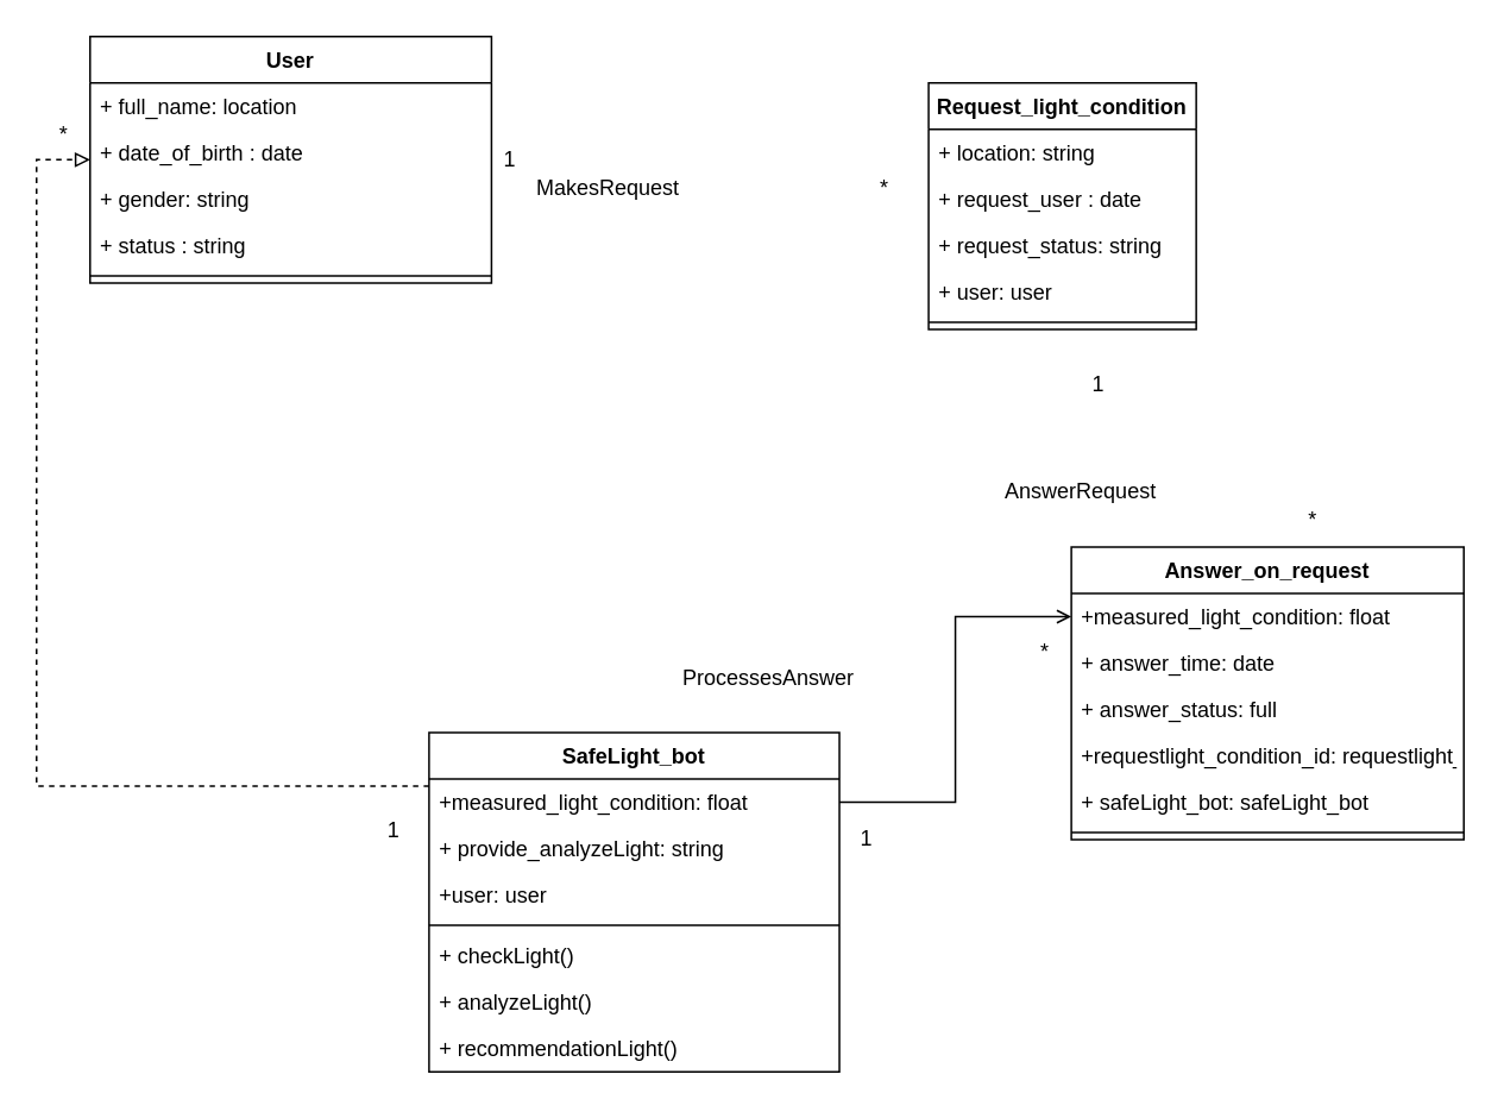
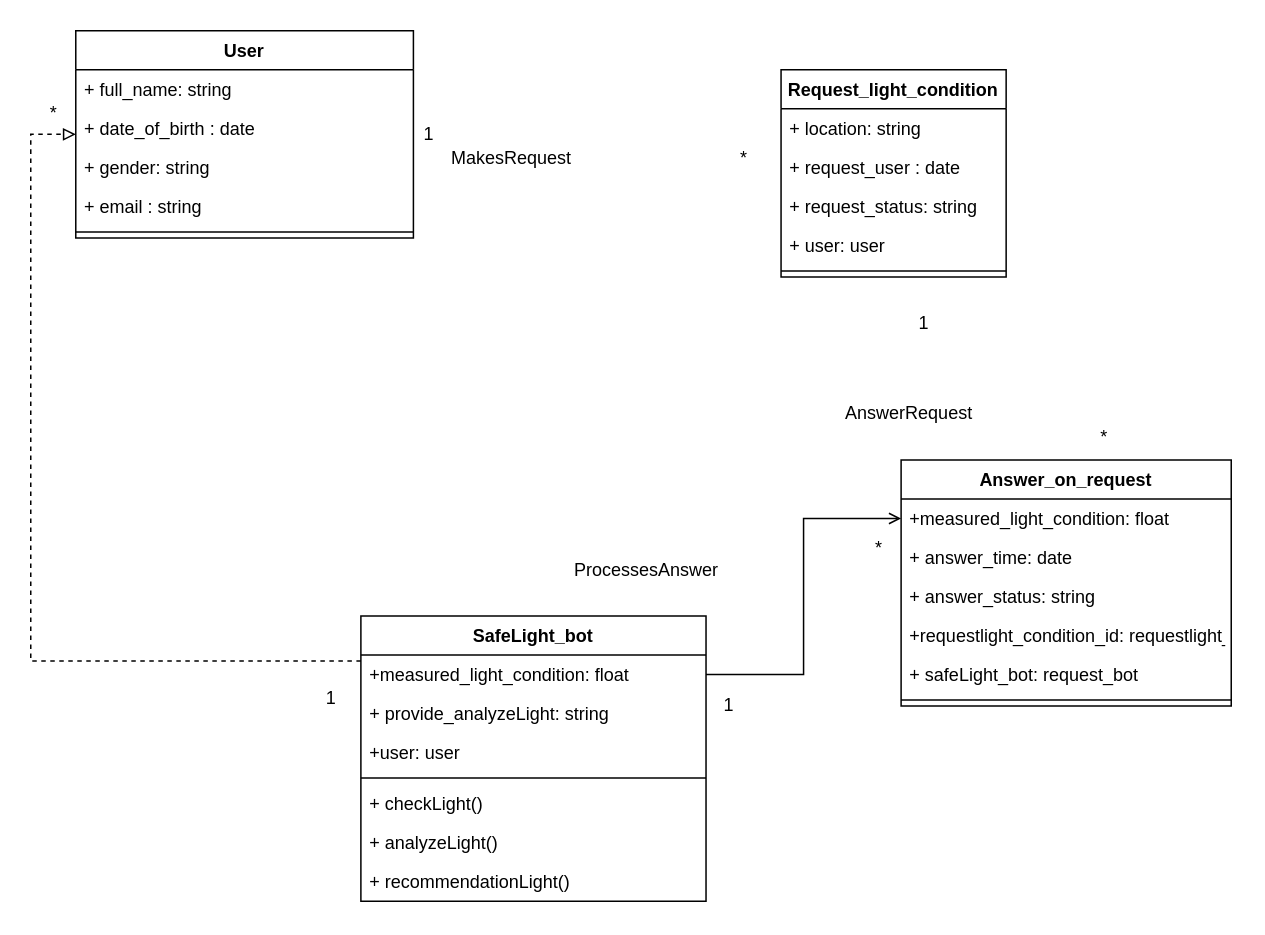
  <mxCell id="0" />
  <mxCell id="1" parent="0" />
  <mxCell id="2" value="User" style="swimlane;fontStyle=1;align=center;verticalAlign=top;childLayout=stackLayout;horizontal=1;startSize=26;horizontalStack=0;resizeParent=1;resizeParentMax=0;resizeLast=0;collapsible=1;marginBottom=0;" vertex="1" parent="1"><mxGeometry x="50.001" y="20.002" width="225" height="138" as="geometry" /></mxCell>
- <mxCell id="3" value="+ full_name: location" style="text;strokeColor=none;fillColor=none;align=left;verticalAlign=top;spacingLeft=4;spacingRight=4;overflow=hidden;rotatable=0;points=[[0,0.5],[1,0.5]];portConstraint=eastwest;" vertex="1" parent="2"><mxGeometry y="26" width="225" height="26" as="geometry" /></mxCell>
+ <mxCell id="3" value="+ full_name: string" style="text;strokeColor=none;fillColor=none;align=left;verticalAlign=top;spacingLeft=4;spacingRight=4;overflow=hidden;rotatable=0;points=[[0,0.5],[1,0.5]];portConstraint=eastwest;" vertex="1" parent="2"><mxGeometry y="26" width="225" height="26" as="geometry" /></mxCell>
  <mxCell id="4" value="+ date_of_birth : date" style="text;strokeColor=none;fillColor=none;align=left;verticalAlign=top;spacingLeft=4;spacingRight=4;overflow=hidden;rotatable=0;points=[[0,0.5],[1,0.5]];portConstraint=eastwest;" vertex="1" parent="2"><mxGeometry y="52" width="225" height="26" as="geometry" /></mxCell>
  <mxCell id="5" value="+ gender: string" style="text;strokeColor=none;fillColor=none;align=left;verticalAlign=top;spacingLeft=4;spacingRight=4;overflow=hidden;rotatable=0;points=[[0,0.5],[1,0.5]];portConstraint=eastwest;" vertex="1" parent="2"><mxGeometry y="78" width="225" height="26" as="geometry" /></mxCell>
- <mxCell id="6" value="+ status : string" style="text;strokeColor=none;fillColor=none;align=left;verticalAlign=top;spacingLeft=4;spacingRight=4;overflow=hidden;rotatable=0;points=[[0,0.5],[1,0.5]];portConstraint=eastwest;" vertex="1" parent="2"><mxGeometry y="104" width="225" height="26" as="geometry" /></mxCell>
+ <mxCell id="6" value="+ email : string" style="text;strokeColor=none;fillColor=none;align=left;verticalAlign=top;spacingLeft=4;spacingRight=4;overflow=hidden;rotatable=0;points=[[0,0.5],[1,0.5]];portConstraint=eastwest;" vertex="1" parent="2"><mxGeometry y="104" width="225" height="26" as="geometry" /></mxCell>
  <mxCell id="7" value="" style="line;strokeWidth=1;fillColor=none;align=left;verticalAlign=middle;spacingTop=-1;spacingLeft=3;spacingRight=3;rotatable=0;labelPosition=right;points=[];portConstraint=eastwest;strokeColor=inherit;" vertex="1" parent="2"><mxGeometry y="130" width="225" height="8" as="geometry" /></mxCell>
  <mxCell id="8" value="Request_light_condition" style="swimlane;fontStyle=1;align=center;verticalAlign=top;childLayout=stackLayout;horizontal=1;startSize=26;horizontalStack=0;resizeParent=1;resizeParentMax=0;resizeLast=0;collapsible=1;marginBottom=0;" vertex="1" parent="1"><mxGeometry x="520.001" y="46.002" width="150" height="138" as="geometry" /></mxCell>
  <mxCell id="9" value="+ location: string" style="text;strokeColor=none;fillColor=none;align=left;verticalAlign=top;spacingLeft=4;spacingRight=4;overflow=hidden;rotatable=0;points=[[0,0.5],[1,0.5]];portConstraint=eastwest;" vertex="1" parent="8"><mxGeometry y="26" width="150" height="26" as="geometry" /></mxCell>
  <mxCell id="10" value="+ request_user : date" style="text;strokeColor=none;fillColor=none;align=left;verticalAlign=top;spacingLeft=4;spacingRight=4;overflow=hidden;rotatable=0;points=[[0,0.5],[1,0.5]];portConstraint=eastwest;" vertex="1" parent="8"><mxGeometry y="52" width="150" height="26" as="geometry" /></mxCell>
  <mxCell id="11" value="+ request_status: string" style="text;strokeColor=none;fillColor=none;align=left;verticalAlign=top;spacingLeft=4;spacingRight=4;overflow=hidden;rotatable=0;points=[[0,0.5],[1,0.5]];portConstraint=eastwest;" vertex="1" parent="8"><mxGeometry y="78" width="150" height="26" as="geometry" /></mxCell>
  <mxCell id="12" value="+ user: user" style="text;strokeColor=none;fillColor=none;align=left;verticalAlign=top;spacingLeft=4;spacingRight=4;overflow=hidden;rotatable=0;points=[[0,0.5],[1,0.5]];portConstraint=eastwest;" vertex="1" parent="8"><mxGeometry y="104" width="150" height="26" as="geometry" /></mxCell>
  <mxCell id="13" value="" style="line;strokeWidth=1;fillColor=none;align=left;verticalAlign=middle;spacingTop=-1;spacingLeft=3;spacingRight=3;rotatable=0;labelPosition=right;points=[];portConstraint=eastwest;strokeColor=inherit;" vertex="1" parent="8"><mxGeometry y="130" width="150" height="8" as="geometry" /></mxCell>
  <mxCell id="14" value="SafeLight_bot" style="swimlane;fontStyle=1;align=center;verticalAlign=top;childLayout=stackLayout;horizontal=1;startSize=26;horizontalStack=0;resizeParent=1;resizeParentMax=0;resizeLast=0;collapsible=1;marginBottom=0;" vertex="1" parent="1"><mxGeometry x="240.001" y="410.002" width="230" height="190" as="geometry" /></mxCell>
  <mxCell id="15" value="+measured_light_condition: float" style="text;strokeColor=none;fillColor=none;align=left;verticalAlign=top;spacingLeft=4;spacingRight=4;overflow=hidden;rotatable=0;points=[[0,0.5],[1,0.5]];portConstraint=eastwest;" vertex="1" parent="14"><mxGeometry y="26" width="230" height="26" as="geometry" /></mxCell>
  <mxCell id="16" value="+ provide_analyzeLight: string" style="text;strokeColor=none;fillColor=none;align=left;verticalAlign=top;spacingLeft=4;spacingRight=4;overflow=hidden;rotatable=0;points=[[0,0.5],[1,0.5]];portConstraint=eastwest;" vertex="1" parent="14"><mxGeometry y="52" width="230" height="26" as="geometry" /></mxCell>
  <mxCell id="17" value="+user: user" style="text;strokeColor=none;fillColor=none;align=left;verticalAlign=top;spacingLeft=4;spacingRight=4;overflow=hidden;rotatable=0;points=[[0,0.5],[1,0.5]];portConstraint=eastwest;" vertex="1" parent="14"><mxGeometry y="78" width="230" height="26" as="geometry" /></mxCell>
  <mxCell id="18" value="" style="line;strokeWidth=1;fillColor=none;align=left;verticalAlign=middle;spacingTop=-1;spacingLeft=3;spacingRight=3;rotatable=0;labelPosition=right;points=[];portConstraint=eastwest;strokeColor=inherit;" vertex="1" parent="14"><mxGeometry y="104" width="230" height="8" as="geometry" /></mxCell>
  <mxCell id="19" value="+ checkLight()" style="text;strokeColor=none;fillColor=none;align=left;verticalAlign=top;spacingLeft=4;spacingRight=4;overflow=hidden;rotatable=0;points=[[0,0.5],[1,0.5]];portConstraint=eastwest;" vertex="1" parent="14"><mxGeometry y="112" width="230" height="26" as="geometry" /></mxCell>
  <mxCell id="20" value="+ analyzeLight()" style="text;strokeColor=none;fillColor=none;align=left;verticalAlign=top;spacingLeft=4;spacingRight=4;overflow=hidden;rotatable=0;points=[[0,0.5],[1,0.5]];portConstraint=eastwest;" vertex="1" parent="14"><mxGeometry y="138" width="230" height="26" as="geometry" /></mxCell>
  <mxCell id="21" value="+ recommendationLight()" style="text;strokeColor=none;fillColor=none;align=left;verticalAlign=top;spacingLeft=4;spacingRight=4;overflow=hidden;rotatable=0;points=[[0,0.5],[1,0.5]];portConstraint=eastwest;" vertex="1" parent="14"><mxGeometry y="164" width="230" height="26" as="geometry" /></mxCell>
  <mxCell id="22" value="Answer_on_request" style="swimlane;fontStyle=1;align=center;verticalAlign=top;childLayout=stackLayout;horizontal=1;startSize=26;horizontalStack=0;resizeParent=1;resizeParentMax=0;resizeLast=0;collapsible=1;marginBottom=0;" vertex="1" parent="1"><mxGeometry x="600.001" y="306.002" width="220" height="164" as="geometry" /></mxCell>
  <mxCell id="23" value="+measured_light_condition: float" style="text;strokeColor=none;fillColor=none;align=left;verticalAlign=top;spacingLeft=4;spacingRight=4;overflow=hidden;rotatable=0;points=[[0,0.5],[1,0.5]];portConstraint=eastwest;" vertex="1" parent="22"><mxGeometry y="26" width="220" height="26" as="geometry" /></mxCell>
  <mxCell id="24" value="+ answer_time: date" style="text;strokeColor=none;fillColor=none;align=left;verticalAlign=top;spacingLeft=4;spacingRight=4;overflow=hidden;rotatable=0;points=[[0,0.5],[1,0.5]];portConstraint=eastwest;" vertex="1" parent="22"><mxGeometry y="52" width="220" height="26" as="geometry" /></mxCell>
- <mxCell id="25" value="+ answer_status: full" style="text;strokeColor=none;fillColor=none;align=left;verticalAlign=top;spacingLeft=4;spacingRight=4;overflow=hidden;rotatable=0;points=[[0,0.5],[1,0.5]];portConstraint=eastwest;" vertex="1" parent="22"><mxGeometry y="78" width="220" height="26" as="geometry" /></mxCell>
+ <mxCell id="25" value="+ answer_status: string" style="text;strokeColor=none;fillColor=none;align=left;verticalAlign=top;spacingLeft=4;spacingRight=4;overflow=hidden;rotatable=0;points=[[0,0.5],[1,0.5]];portConstraint=eastwest;" vertex="1" parent="22"><mxGeometry y="78" width="220" height="26" as="geometry" /></mxCell>
  <mxCell id="26" value="+requestlight_condition_id: requestlight_condition_id" style="text;strokeColor=none;fillColor=none;align=left;verticalAlign=top;spacingLeft=4;spacingRight=4;overflow=hidden;rotatable=0;points=[[0,0.5],[1,0.5]];portConstraint=eastwest;" vertex="1" parent="22"><mxGeometry y="104" width="220" height="26" as="geometry" /></mxCell>
- <mxCell id="27" value="+ safeLight_bot: safeLight_bot" style="text;strokeColor=none;fillColor=none;align=left;verticalAlign=top;spacingLeft=4;spacingRight=4;overflow=hidden;rotatable=0;points=[[0,0.5],[1,0.5]];portConstraint=eastwest;" vertex="1" parent="22"><mxGeometry y="130" width="220" height="26" as="geometry" /></mxCell>
+ <mxCell id="27" value="+ safeLight_bot: request_bot" style="text;strokeColor=none;fillColor=none;align=left;verticalAlign=top;spacingLeft=4;spacingRight=4;overflow=hidden;rotatable=0;points=[[0,0.5],[1,0.5]];portConstraint=eastwest;" vertex="1" parent="22"><mxGeometry y="130" width="220" height="26" as="geometry" /></mxCell>
  <mxCell id="28" value="" style="line;strokeWidth=1;fillColor=none;align=left;verticalAlign=middle;spacingTop=-1;spacingLeft=3;spacingRight=3;rotatable=0;labelPosition=right;points=[];portConstraint=eastwest;strokeColor=inherit;" vertex="1" parent="22"><mxGeometry y="156" width="220" height="8" as="geometry" /></mxCell>
  <mxCell id="29" style="edgeStyle=orthogonalEdgeStyle;rounded=0;orthogonalLoop=1;jettySize=auto;html=1;endArrow=open;endFill=0;" edge="1" parent="1" source="15" target="23"><mxGeometry relative="1" as="geometry"><mxPoint x="550.001" y="402.002" as="sourcePoint" /><mxPoint x="633.001" y="308.002" as="targetPoint" /></mxGeometry></mxCell>
  <mxCell id="30" style="edgeStyle=orthogonalEdgeStyle;rounded=0;orthogonalLoop=1;jettySize=auto;html=1;endArrow=block;endFill=0;dashed=1;" edge="1" parent="1" source="14" target="2"><mxGeometry relative="1" as="geometry"><mxPoint x="70.001" y="510.002" as="sourcePoint" /><mxPoint x="234.001" y="45.002" as="targetPoint" /><Array as="points"><mxPoint x="20.001" y="440.002" /><mxPoint x="20.001" y="89.002" /></Array></mxGeometry></mxCell>
  <mxCell id="31" value="MakesRequest" style="text;html=1;align=center;verticalAlign=middle;resizable=0;points=[];autosize=1;strokeColor=none;fillColor=none;" vertex="1" parent="1"><mxGeometry x="290.001" y="90.002" width="100" height="30" as="geometry" /></mxCell>
  <mxCell id="32" value="AnswerRequest" style="text;html=1;align=center;verticalAlign=middle;resizable=0;points=[];autosize=1;strokeColor=none;fillColor=none;" vertex="1" parent="1"><mxGeometry x="550.001" y="260.002" width="110" height="30" as="geometry" /></mxCell>
  <mxCell id="33" value="ProcessesAnswer" style="text;html=1;align=center;verticalAlign=middle;resizable=0;points=[];autosize=1;strokeColor=none;fillColor=none;" vertex="1" parent="1"><mxGeometry x="370.001" y="365.002" width="120" height="30" as="geometry" /></mxCell>
  <mxCell id="34" value="1" style="text;html=1;align=center;verticalAlign=middle;resizable=0;points=[];autosize=1;strokeColor=none;fillColor=none;" vertex="1" parent="1"><mxGeometry x="270.001" y="74.002" width="30" height="30" as="geometry" /></mxCell>
  <mxCell id="35" value="*" style="text;html=1;align=center;verticalAlign=middle;resizable=0;points=[];autosize=1;strokeColor=none;fillColor=none;" vertex="1" parent="1"><mxGeometry x="480.001" y="90.002" width="30" height="30" as="geometry" /></mxCell>
  <mxCell id="36" value="*" style="text;html=1;align=center;verticalAlign=middle;resizable=0;points=[];autosize=1;strokeColor=none;fillColor=none;" vertex="1" parent="1"><mxGeometry x="720.001" y="276.002" width="30" height="30" as="geometry" /></mxCell>
  <mxCell id="37" value="*" style="text;html=1;align=center;verticalAlign=middle;resizable=0;points=[];autosize=1;strokeColor=none;fillColor=none;" vertex="1" parent="1"><mxGeometry x="570.001" y="350.002" width="30" height="30" as="geometry" /></mxCell>
  <mxCell id="38" value="*" style="text;html=1;align=center;verticalAlign=middle;resizable=0;points=[];autosize=1;strokeColor=none;fillColor=none;" vertex="1" parent="1"><mxGeometry x="20.001" y="60.002" width="30" height="30" as="geometry" /></mxCell>
  <mxCell id="39" value="1" style="text;html=1;align=center;verticalAlign=middle;resizable=0;points=[];autosize=1;strokeColor=none;fillColor=none;" vertex="1" parent="1"><mxGeometry x="600.001" y="200.002" width="30" height="30" as="geometry" /></mxCell>
  <mxCell id="40" value="1" style="text;html=1;align=center;verticalAlign=middle;resizable=0;points=[];autosize=1;strokeColor=none;fillColor=none;" vertex="1" parent="1"><mxGeometry x="470.001" y="455.002" width="30" height="30" as="geometry" /></mxCell>
  <mxCell id="41" value="1" style="text;html=1;align=center;verticalAlign=middle;resizable=0;points=[];autosize=1;strokeColor=none;fillColor=none;" vertex="1" parent="1"><mxGeometry x="205.001" y="450.002" width="30" height="30" as="geometry" /></mxCell>
